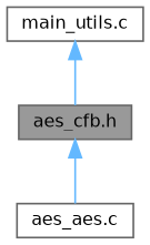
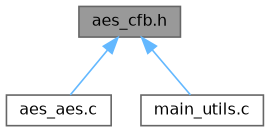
  digraph {
    node [color=grey40 fillcolor=white fontname=Helvetica fontsize=10 shape=box style=filled]
    edge [color=steelblue1 dir=back fontname=Helvetica fontsize=10 labelfontname=Helvetica labelfontsize=10 style=solid]
    n1 [color=gray40 fillcolor=grey60 fontcolor=black height=0.2 label="aes_cfb.h" width=0.4]
    n2 [height=0.2 label="aes_aes.c" width=0.4]
    n3 [height=0.2 label="main_utils.c" width=0.4]
    n1 -> n2
-   n3 -> n1
+   n1 -> n3
  }
